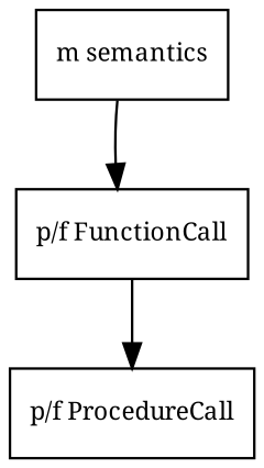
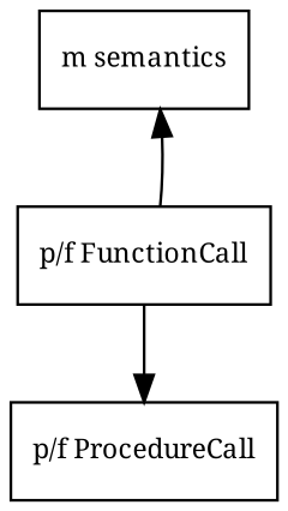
  digraph {
    fontname="Noto Serif"
    fontsize=10
    node [fontname="Noto Serif" fontsize=10 shape=box]
    edge [fontname="Noto Serif" fontsize=10]
    n1 [label="m semantics"]
    n2 [label="p/f FunctionCall"]
    n3 [label="p/f ProcedureCall"]
-   n1 -> n2
+   n2 -> n1
    n2 -> n3
  }
